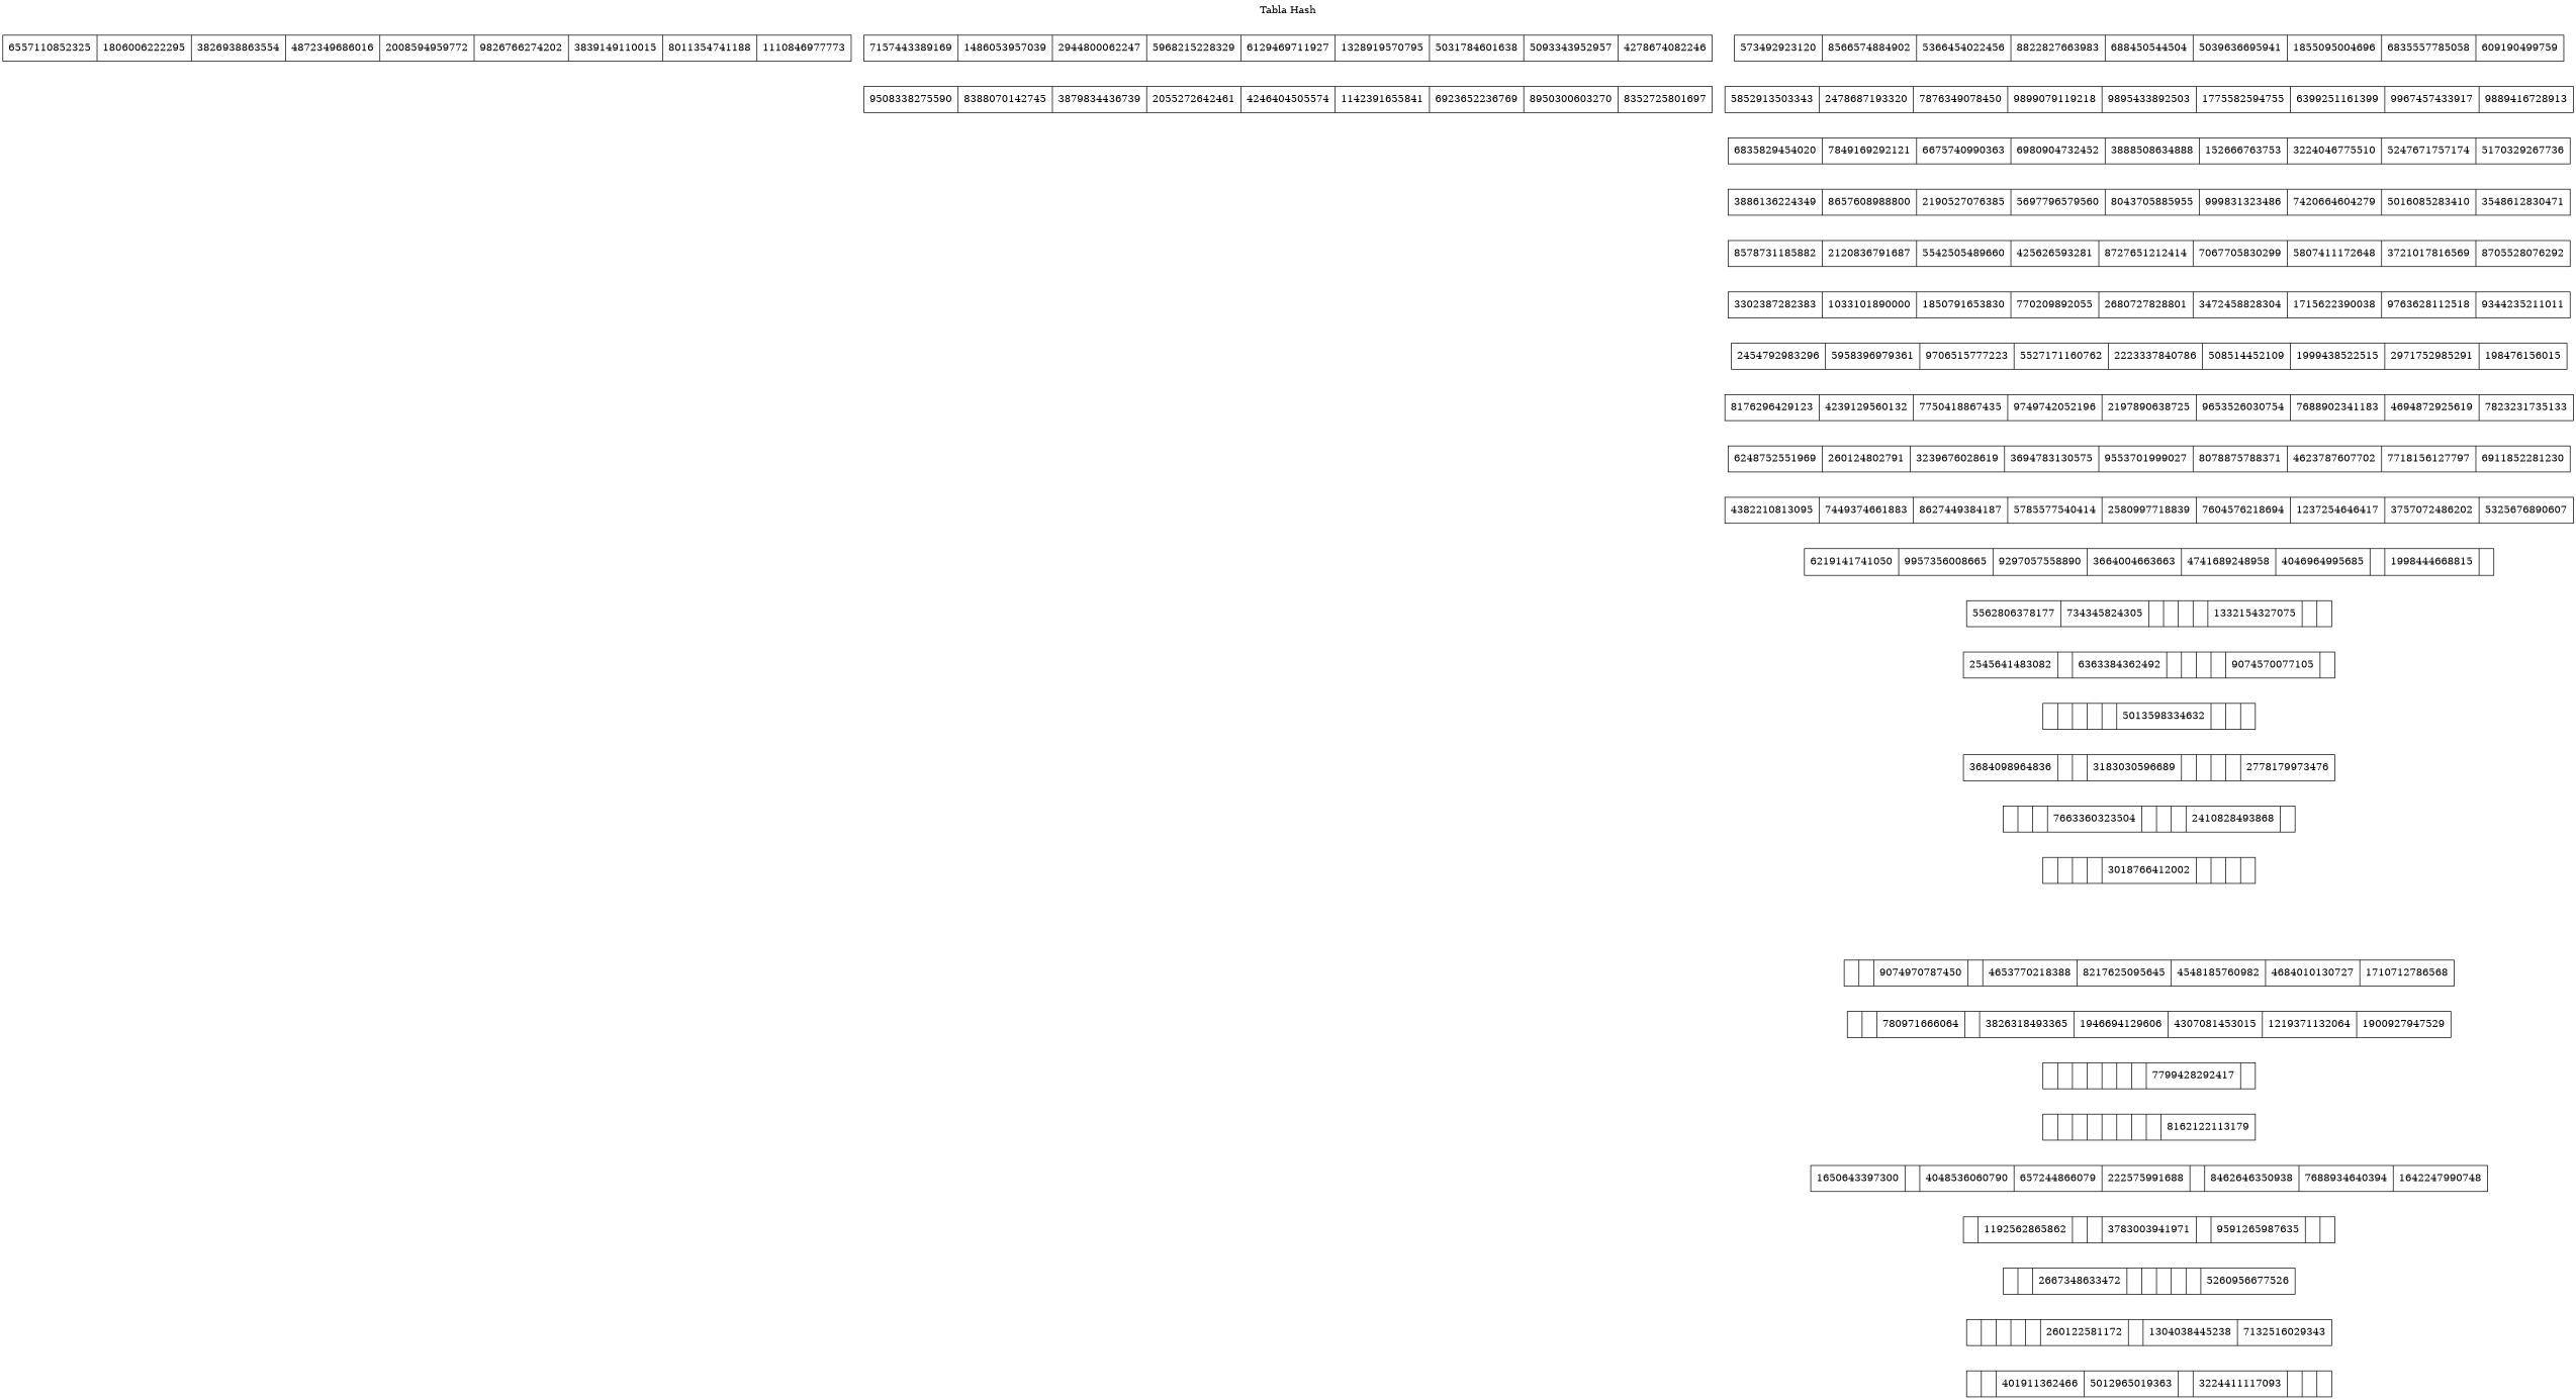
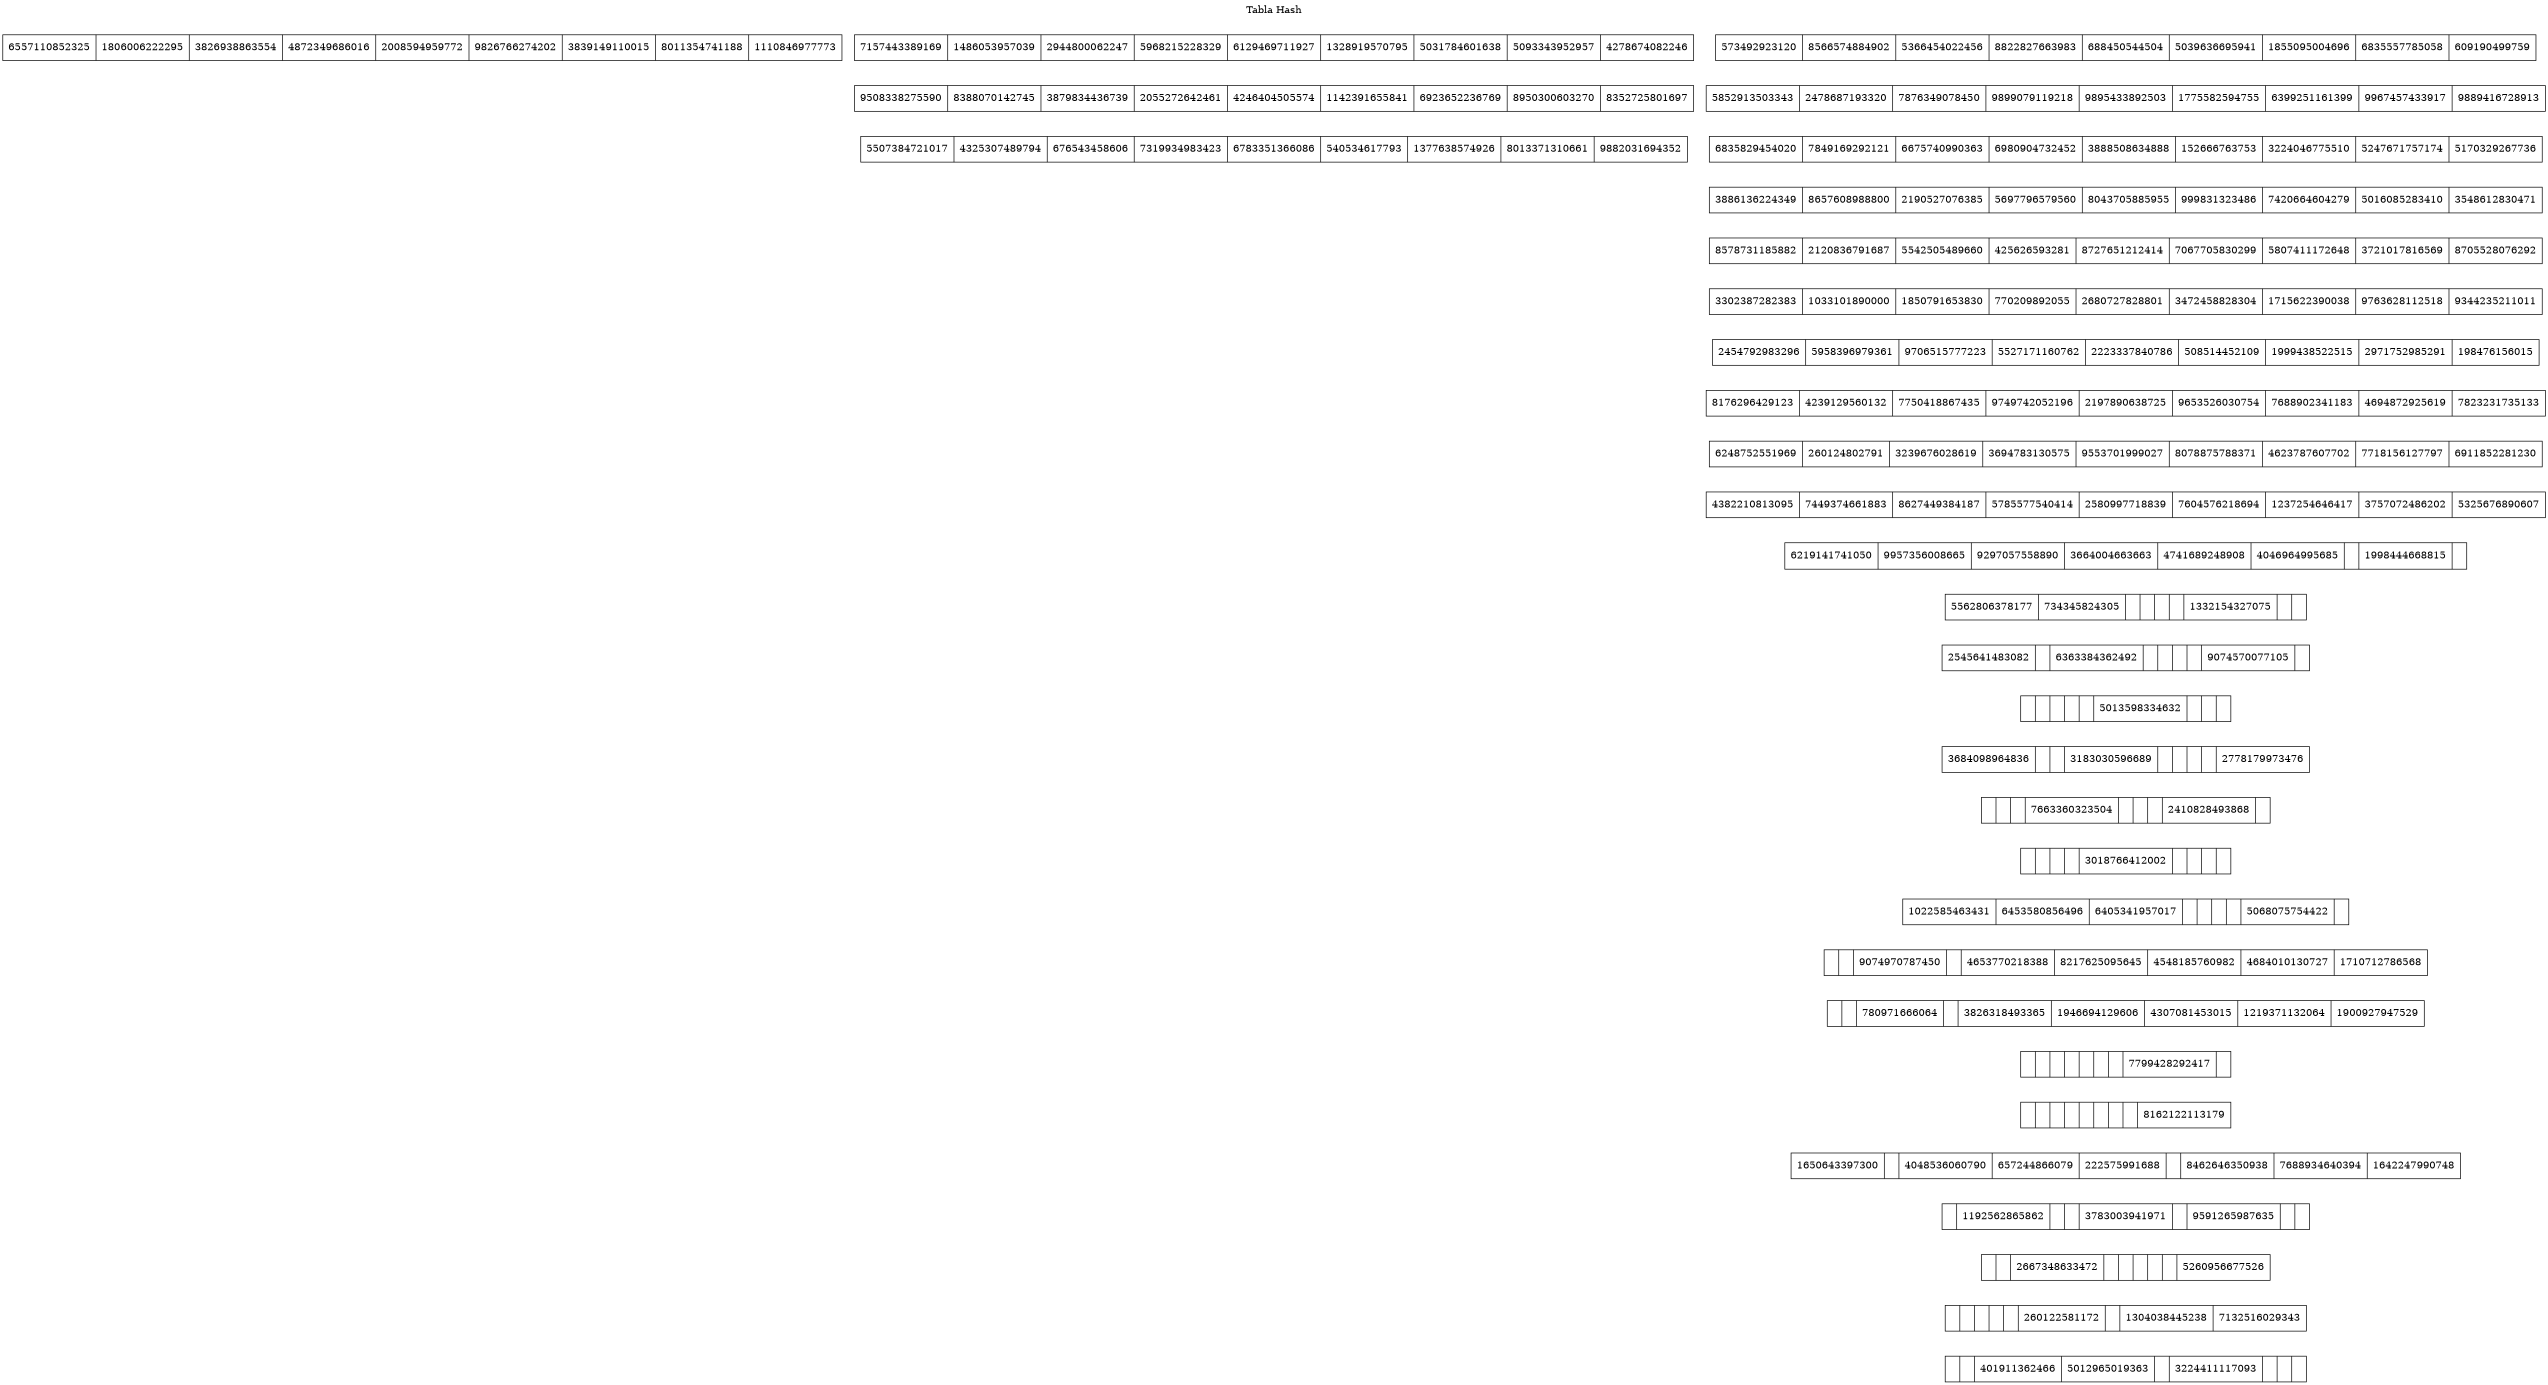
  digraph {
    label="Tabla Hash"
    labelloc=t
    rankdir=TB
    node [shape=record]
    edge [style=invis]
    n1 [label="6557110852325|1806006222295|3826938863554|4872349686016|2008594959772|9826766274202|3839149110015|8011354741188|1110846977773"]
    n2 [label="7157443389169|1486053957039|2944800062247|5968215228329|6129469711927|1328919570795|5031784601638|5093343952957|4278674082246"]
    n3 [label="9508338275590|8388070142745|3879834436739|2055272642461|4246404505574|1142391655841|6923652236769|8950300603270|8352725801697"]
+   n4 [label="5507384721017|4325307489794|676543458606|7319934983423|6783351366086|540534617793|1377638574926|8013371310661|9882031694352"]
    n5 [label="573492923120|8566574884902|5366454022456|8822827663983|688450544504|5039636695941|1855095004696|6835557785058|609190499759"]
    n6 [label="5852913503343|2478687193320|7876349078450|9899079119218|9895433892503|1775582594755|6399251161399|9967457433917|9889416728913"]
    n7 [label="6835829454020|7849169292121|6675740990363|6980904732452|3888508634888|152666763753|3224046775510|5247671757174|5170329267736"]
    n8 [label="3886136224349|8657608988800|2190527076385|5697796579560|8043705885955|999831323486|7420664604279|5016085283410|3548612830471"]
    n9 [label="8578731185882|2120836791687|5542505489660|425626593281|8727651212414|7067705830299|5807411172648|3721017816569|8705528076292"]
    n10 [label="3302387282383|1033101890000|1850791653830|770209892055|2680727828801|3472458828304|1715622390038|9763628112518|9344235211011"]
    n11 [label="2454792983296|5958396979361|9706515777223|5527171160762|2223337840786|508514452109|1999438522515|2971752985291|198476156015"]
    n12 [label="8176296429123|4239129560132|7750418867435|9749742052196|2197890638725|9653526030754|7688902341183|4694872925619|7823231735133"]
    n13 [label="6248752551969|260124802791|3239676028619|3694783130575|9553701999027|8078875788371|4623787607702|7718156127797|6911852281230"]
    n14 [label="4382210813095|7449374661883|8627449384187|5785577540414|2580997718839|7604576218694|1237254646417|3757072486202|5325676890607"]
-   n15 [label="6219141741050|9957356008665|9297057558890|3664004663663|4741689248958|4046964995685|             |1998444668815|             "]
+   n15 [label="6219141741050|9957356008665|9297057558890|3664004663663|4741689248908|4046964995685|             |1998444668815|             "]
    n16 [label="5562806378177|734345824305|             |             |             |             |1332154327075|             |             "]
    n17 [label="2545641483082|             |6363384362492|             |             |             |             |9074570077105|             "]
    n18 [label="             |             |             |             |             |5013598334632|             |             |             "]
    n19 [label="3684098964836|             |             |3183030596689|             |             |             |             |2778179973476"]
    n20 [label="             |             |             |7663360323504|             |             |             |2410828493868|             "]
    n21 [label="             |             |             |             |3018766412002|             |             |             |             "]
+   n22 [label="1022585463431|6453580856496|6405341957017|             |             |             |             |5068075754422|             "]
    n23 [label="             |             |9074970787450|             |4653770218388|8217625095645|4548185760982|4684010130727|1710712786568"]
    n24 [label="             |             |780971666064|             |3826318493365|1946694129606|4307081453015|1219371132064|1900927947529"]
    n25 [label="             |             |             |             |             |             |             |7799428292417|             "]
    n26 [label="             |             |             |             |             |             |             |             |8162122113179"]
    n27 [label="1650643397300|             |4048536060790|657244866079|222575991688|             |8462646350938|7688934640394|1642247990748"]
    n28 [label="             |1192562865862|             |             |3783003941971|             |9591265987635|             |             "]
    n29 [label="             |             |2667348633472|             |             |             |             |             |5260956677526"]
    n30 [label="             |             |             |             |             |260122581172|             |1304038445238|7132516029343"]
    n31 [label="             |             |401911362466|5012965019363|             |3224411117093|             |             |"]
    n2 -> n3
+   n3 -> n4
    n5 -> n6
    n6 -> n7
    n7 -> n8
    n8 -> n9
    n9 -> n10
    n10 -> n11
    n11 -> n12
    n12 -> n13
    n13 -> n14
    n14 -> n15
    n15 -> n16
    n16 -> n17
    n17 -> n18
    n18 -> n19
    n19 -> n20
    n20 -> n21
+   n21 -> n22
+   n22 -> n23
    n23 -> n24
    n24 -> n25
    n25 -> n26
    n26 -> n27
    n27 -> n28
    n28 -> n29
    n29 -> n30
    n30 -> n31
  }
